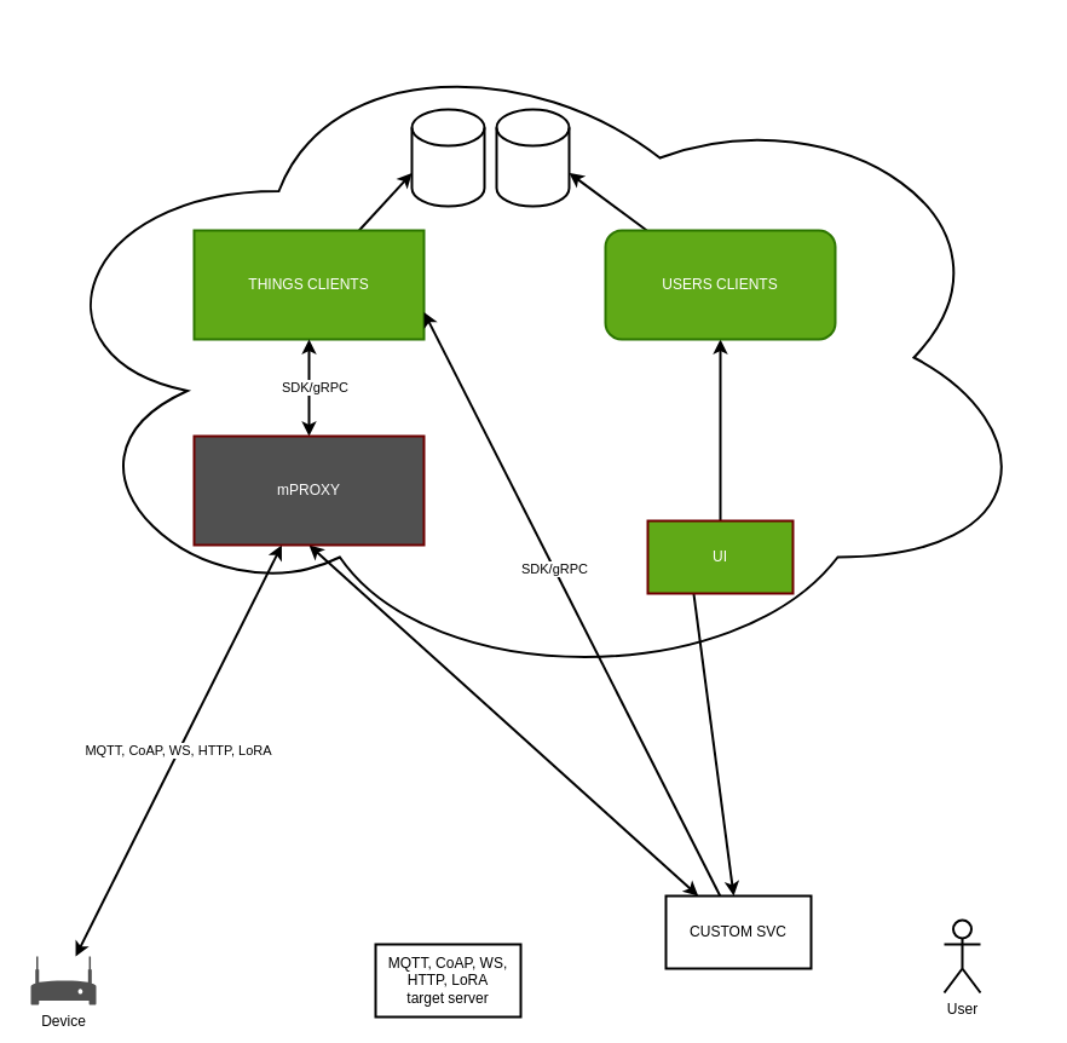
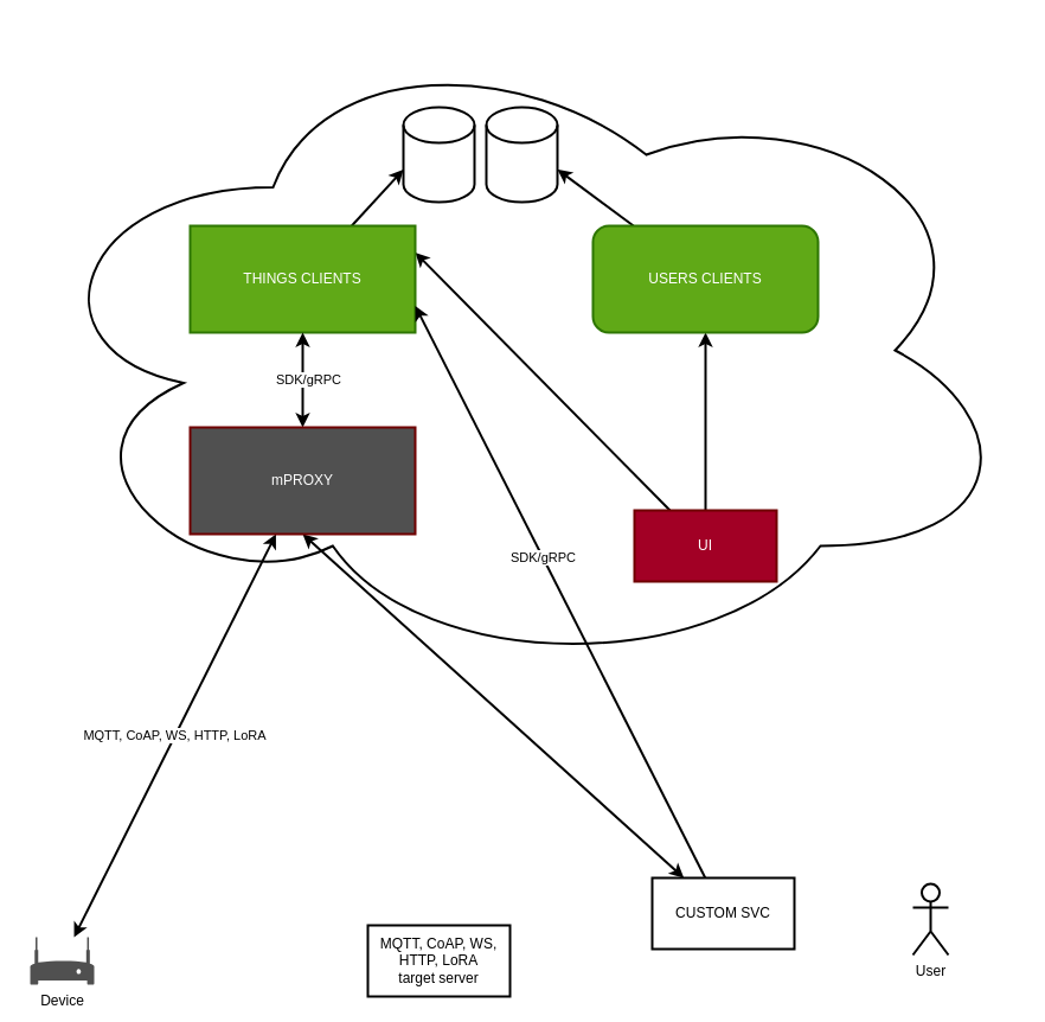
  <mxCell id="0" />
  <mxCell id="1" parent="0" />
  <mxCell id="2" value="" style="ellipse;shape=cloud;whiteSpace=wrap;html=1;fillColor=#FFFFFF;strokeWidth=2;" vertex="1" parent="1"><mxGeometry x="20" y="20" width="840" height="550" as="geometry" /></mxCell>
  <mxCell id="3" value="MQTT, CoAP, WS, HTTP, LoRA" style="edgeStyle=none;html=1;strokeWidth=2;startArrow=classic;startFill=1;" edge="1" parent="1" source="4" target="16"><mxGeometry relative="1" as="geometry" /></mxCell>
  <mxCell id="4" value="Device" style="sketch=0;pointerEvents=1;shadow=0;dashed=0;html=1;strokeColor=none;fillColor=#505050;labelPosition=center;verticalLabelPosition=bottom;verticalAlign=top;outlineConnect=0;align=center;shape=mxgraph.office.devices.modem;strokeWidth=2;" vertex="1" parent="1"><mxGeometry x="25" y="790" width="54" height="40" as="geometry" /></mxCell>
  <mxCell id="5" style="edgeStyle=none;html=1;strokeWidth=2;" edge="1" parent="1" source="21" target="11"><mxGeometry relative="1" as="geometry" /></mxCell>
- <mxCell id="6" style="edgeStyle=none;html=1;exitX=0.25;exitY=0;exitDx=0;exitDy=0;strokeWidth=2;" edge="1" parent="1" source="21" target="20"><mxGeometry relative="1" as="geometry" /></mxCell>
- <mxCell id="7" value="User" style="shape=umlActor;verticalLabelPosition=bottom;verticalAlign=top;html=1;outlineConnect=0;strokeWidth=2;" vertex="1" parent="1"><mxGeometry x="780" y="760" width="30" height="60" as="geometry" /></mxCell>
+ <mxCell id="6" style="edgeStyle=none;html=1;exitX=0.25;exitY=0;exitDx=0;exitDy=0;entryX=1;entryY=0.25;entryDx=0;entryDy=0;strokeWidth=2;" edge="1" parent="1" source="21" target="9"><mxGeometry relative="1" as="geometry" /></mxCell>
+ <mxCell id="7" value="User" style="shape=umlActor;verticalLabelPosition=bottom;verticalAlign=top;html=1;outlineConnect=0;strokeWidth=2;" vertex="1" parent="1"><mxGeometry x="770" y="745" width="30" height="60" as="geometry" /></mxCell>
  <mxCell id="8" style="edgeStyle=none;html=1;entryX=0;entryY=0;entryDx=0;entryDy=52.5;entryPerimeter=0;strokeWidth=2;" edge="1" parent="1" source="9" target="12"><mxGeometry relative="1" as="geometry" /></mxCell>
  <mxCell id="9" value="THINGS CLIENTS" style="rounded=0;whiteSpace=wrap;html=1;fillColor=#60a917;fontColor=#ffffff;strokeColor=#2D7600;strokeWidth=2;" vertex="1" parent="1"><mxGeometry x="160" y="190" width="190" height="90" as="geometry" /></mxCell>
  <mxCell id="10" style="edgeStyle=none;html=1;entryX=1;entryY=0;entryDx=0;entryDy=52.5;entryPerimeter=0;strokeWidth=2;" edge="1" parent="1" source="11" target="13"><mxGeometry relative="1" as="geometry" /></mxCell>
  <mxCell id="11" value="USERS CLIENTS" style="whiteSpace=wrap;html=1;fillColor=#60a917;fontColor=#ffffff;strokeColor=#2D7600;strokeWidth=2;rounded=1;" vertex="1" parent="1"><mxGeometry x="500" y="190" width="190" height="90" as="geometry" /></mxCell>
  <mxCell id="12" value="" style="shape=cylinder3;whiteSpace=wrap;html=1;boundedLbl=1;backgroundOutline=1;size=15;strokeWidth=2;" vertex="1" parent="1"><mxGeometry x="340" y="90" width="60" height="80" as="geometry" /></mxCell>
  <mxCell id="13" value="" style="shape=cylinder3;whiteSpace=wrap;html=1;boundedLbl=1;backgroundOutline=1;size=15;strokeWidth=2;" vertex="1" parent="1"><mxGeometry x="410" y="90" width="60" height="80" as="geometry" /></mxCell>
  <mxCell id="14" value="SDK/gRPC" style="edgeStyle=none;html=1;strokeWidth=2;startArrow=classic;startFill=1;" edge="1" parent="1"><mxGeometry y="-5" relative="1" as="geometry"><mxPoint x="255" y="360" as="sourcePoint" /><mxPoint x="255" y="280" as="targetPoint" /><mxPoint as="offset" /></mxGeometry></mxCell>
  <mxCell id="15" style="edgeStyle=none;html=1;exitX=0.5;exitY=1;exitDx=0;exitDy=0;strokeWidth=2;startArrow=classic;startFill=1;" edge="1" parent="1" source="16" target="20"><mxGeometry relative="1" as="geometry" /></mxCell>
  <mxCell id="16" value="mPROXY" style="rounded=0;whiteSpace=wrap;html=1;fillColor=#505050;fontColor=#ffffff;strokeColor=#6F0000;strokeWidth=2;" vertex="1" parent="1"><mxGeometry x="160" y="360" width="190" height="90" as="geometry" /></mxCell>
  <mxCell id="17" value="MQTT, CoAP, WS, HTTP, LoRA&lt;br&gt;target server" style="rounded=0;whiteSpace=wrap;html=1;strokeWidth=2;" vertex="1" parent="1"><mxGeometry x="310" y="780" width="120" height="60" as="geometry" /></mxCell>
  <mxCell id="18" style="edgeStyle=none;html=1;entryX=1;entryY=0.75;entryDx=0;entryDy=0;strokeWidth=2;" edge="1" parent="1" source="20" target="9"><mxGeometry relative="1" as="geometry" /></mxCell>
  <mxCell id="19" value="SDK/gRPC" style="edgeLabel;html=1;align=center;verticalAlign=middle;resizable=0;points=[];" vertex="1" connectable="0" parent="18"><mxGeometry x="0.119" relative="1" as="geometry"><mxPoint as="offset" /></mxGeometry></mxCell>
  <mxCell id="20" value="CUSTOM SVC" style="rounded=0;whiteSpace=wrap;html=1;strokeWidth=2;" vertex="1" parent="1"><mxGeometry x="550" y="740" width="120" height="60" as="geometry" /></mxCell>
- <mxCell id="21" value="UI" style="rounded=0;whiteSpace=wrap;html=1;fillColor=#60a917;fontColor=#ffffff;strokeColor=#6F0000;strokeWidth=2;" vertex="1" parent="1"><mxGeometry x="535" y="430" width="120" height="60" as="geometry" /></mxCell>
+ <mxCell id="21" value="UI" style="rounded=0;whiteSpace=wrap;html=1;fillColor=#a20025;fontColor=#ffffff;strokeColor=#6F0000;strokeWidth=2;" vertex="1" parent="1"><mxGeometry x="535" y="430" width="120" height="60" as="geometry" /></mxCell>
